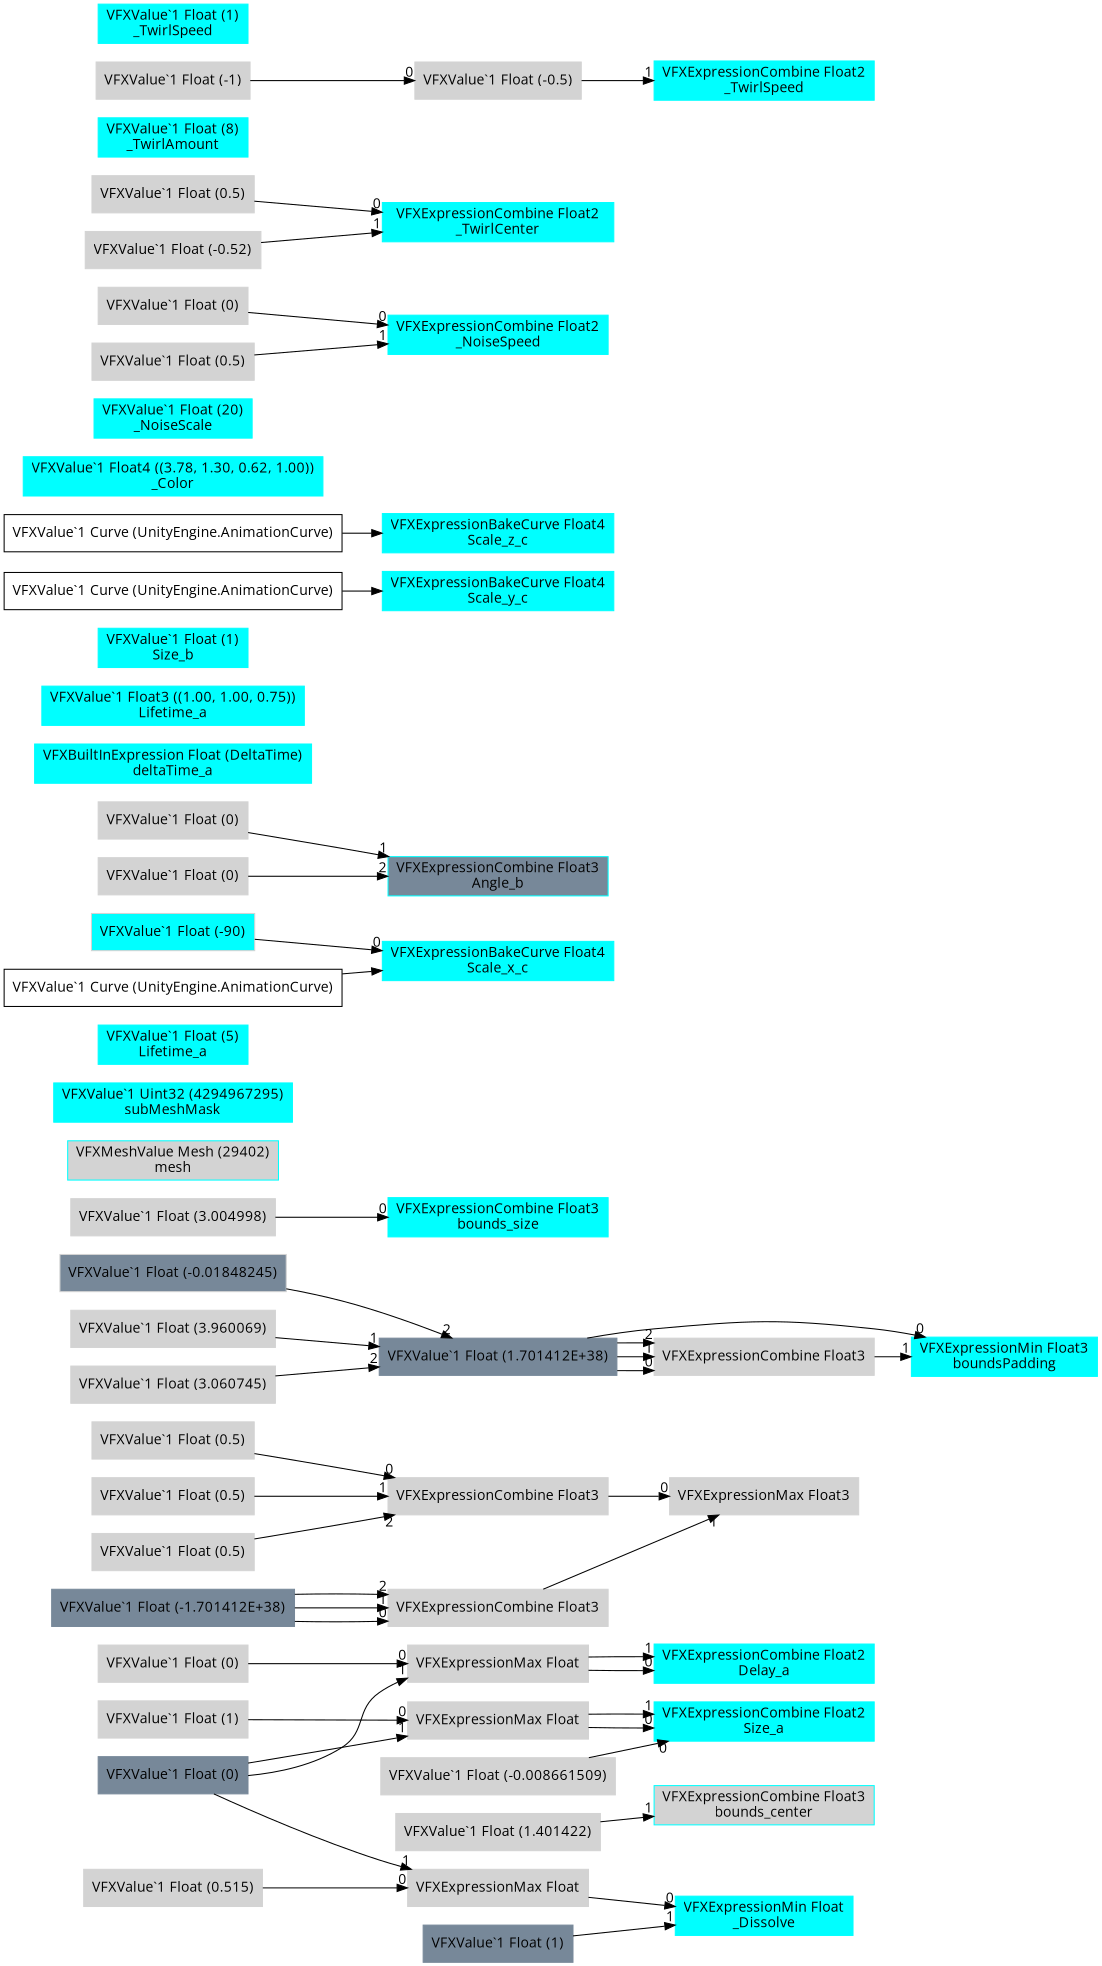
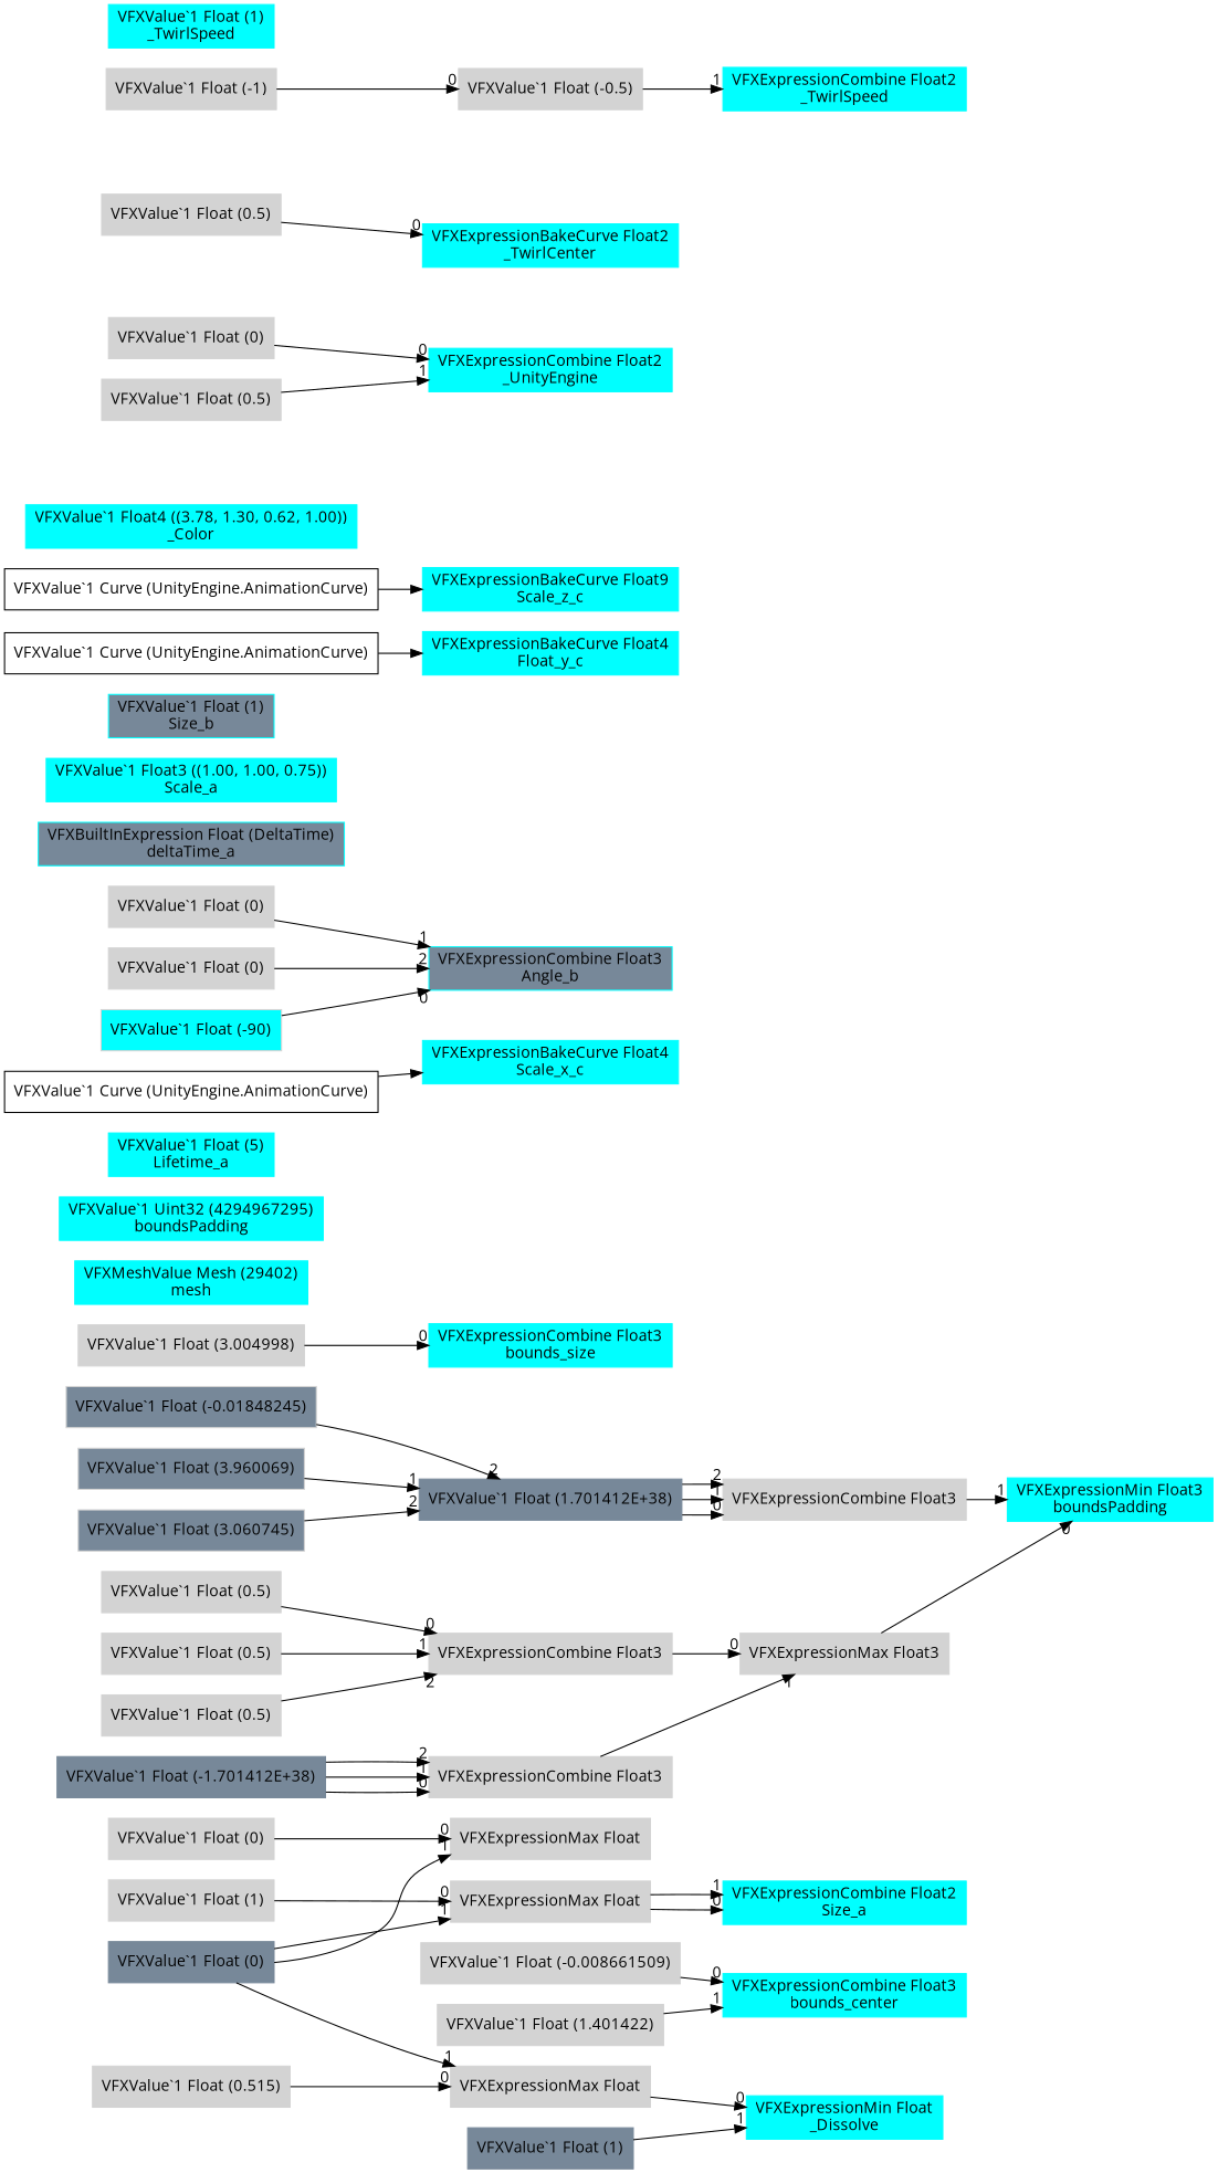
  digraph {
    fontname="Open Sans"
    rankdir=LR
    node [color=lightgray fontname="Open Sans" shape=box style=filled]
    edge [fontname="Open Sans" headlabel=0]
    n1 [color=cyan label="VFXExpressionCombine Float2\nSize_a"]
    n2 [label="VFXExpressionMax Float"]
    n3 [label="VFXValue`1 Float (1)"]
    n4 [color=lightslategray label="VFXValue`1 Float (0)"]
    n5 [label="VFXExpressionMax Float"]
    n6 [label="VFXExpressionMax Float"]
-   n7 [color=cyan label="VFXExpressionCombine Float2\nDelay_a"]
    n8 [color=cyan label="VFXExpressionMin Float\n_Dissolve"]
    n9 [label="VFXValue`1 Float (0)"]
-   n10 [color=cyan label="VFXExpressionCombine Float3\nbounds_center" fillcolor=lightgray]
+   n10 [color=cyan label="VFXExpressionCombine Float3\nbounds_center"]
    n11 [label="VFXValue`1 Float (-0.008661509)"]
    n12 [label="VFXValue`1 Float (1.401422)"]
    n13 [fillcolor=lightslategray label="VFXValue`1 Float (-0.01848245)"]
    n14 [color=lightslategray label="VFXValue`1 Float (1.701412E+38)"]
    n15 [color=cyan label="VFXExpressionCombine Float3\nbounds_size"]
    n16 [label="VFXValue`1 Float (3.004998)"]
-   n17 [label="VFXValue`1 Float (3.960069)"]
-   n18 [label="VFXValue`1 Float (3.060745)"]
+   n17 [label="VFXValue`1 Float (3.960069)" fillcolor=lightslategray]
+   n18 [label="VFXValue`1 Float (3.060745)" fillcolor=lightslategray]
    n19 [color=cyan label="VFXExpressionMin Float3\nboundsPadding"]
    n20 [label="VFXExpressionMax Float3"]
    n21 [label="VFXExpressionCombine Float3"]
    n22 [label="VFXValue`1 Float (0.5)"]
    n23 [label="VFXValue`1 Float (0.5)"]
    n24 [label="VFXValue`1 Float (0.5)"]
    n25 [label="VFXExpressionCombine Float3"]
    n26 [color=lightslategray label="VFXValue`1 Float (-1.701412E+38)"]
    n27 [label="VFXExpressionCombine Float3"]
-   n28 [color=cyan label="VFXMeshValue Mesh (29402)\nmesh" fillcolor=lightgray]
-   n29 [color=cyan label="VFXValue`1 Uint32 (4294967295)\nsubMeshMask"]
+   n28 [color=cyan label="VFXMeshValue Mesh (29402)\nmesh"]
+   n29 [color=cyan label="VFXValue`1 Uint32 (4294967295)\nboundsPadding"]
    n30 [color=cyan label="VFXValue`1 Float (5)\nLifetime_a"]
    n31 [color=cyan fillcolor=lightslategray label="VFXExpressionCombine Float3\nAngle_b"]
    n32 [fillcolor=cyan label="VFXValue`1 Float (-90)"]
    n33 [label="VFXValue`1 Float (0)"]
    n34 [label="VFXValue`1 Float (0)"]
-   n35 [color=cyan label="VFXBuiltInExpression Float (DeltaTime)\ndeltaTime_a"]
-   n36 [color=cyan label="VFXValue`1 Float3 ((1.00, 1.00, 0.75))\nLifetime_a"]
-   n37 [color=cyan label="VFXValue`1 Float (1)\nSize_b"]
+   n35 [color=cyan label="VFXBuiltInExpression Float (DeltaTime)\ndeltaTime_a" fillcolor=lightslategray]
+   n36 [color=cyan label="VFXValue`1 Float3 ((1.00, 1.00, 0.75))\nScale_a"]
+   n37 [color=cyan label="VFXValue`1 Float (1)\nSize_b" fillcolor=lightslategray]
    n38 [color=cyan label="VFXExpressionBakeCurve Float4\nScale_x_c"]
    n39 [label="VFXValue`1 Curve (UnityEngine.AnimationCurve)" color="" style=""]
-   n40 [color=cyan label="VFXExpressionBakeCurve Float4\nScale_y_c"]
+   n40 [color=cyan label="VFXExpressionBakeCurve Float4\nFloat_y_c"]
    n41 [label="VFXValue`1 Curve (UnityEngine.AnimationCurve)" color="" style=""]
-   n42 [color=cyan label="VFXExpressionBakeCurve Float4\nScale_z_c"]
+   n42 [color=cyan label="VFXExpressionBakeCurve Float9\nScale_z_c"]
    n43 [label="VFXValue`1 Curve (UnityEngine.AnimationCurve)" color="" style=""]
    n44 [color=cyan label="VFXValue`1 Float4 ((3.78, 1.30, 0.62, 1.00))\n_Color"]
    n45 [label="VFXValue`1 Float (0.515)"]
    n46 [color=lightslategray label="VFXValue`1 Float (1)"]
-   n47 [color=cyan label="VFXValue`1 Float (20)\n_NoiseScale"]
-   n48 [color=cyan label="VFXExpressionCombine Float2\n_NoiseSpeed"]
+   n48 [color=cyan label="VFXExpressionCombine Float2\n_UnityEngine"]
    n49 [label="VFXValue`1 Float (0)"]
    n50 [label="VFXValue`1 Float (0.5)"]
-   n51 [color=cyan label="VFXExpressionCombine Float2\n_TwirlCenter"]
+   n51 [color=cyan label="VFXExpressionBakeCurve Float2\n_TwirlCenter"]
    n52 [label="VFXValue`1 Float (0.5)"]
-   n53 [label="VFXValue`1 Float (-0.52)"]
-   n54 [color=cyan label="VFXValue`1 Float (8)\n_TwirlAmount"]
    n55 [color=cyan label="VFXExpressionCombine Float2\n_TwirlSpeed"]
    n56 [label="VFXValue`1 Float (-1)"]
    n57 [label="VFXValue`1 Float (-0.5)"]
    n58 [color=cyan label="VFXValue`1 Float (1)\n_TwirlSpeed"]
    n2 -> n1
    n2 -> n1 [headlabel=1]
    n3 -> n2
    n4 -> n2 [headlabel=1]
    n4 -> n5 [headlabel=1]
    n4 -> n6 [headlabel=1]
-   n5 -> n7
-   n5 -> n7 [headlabel=1]
    n6 -> n8
    n9 -> n5
-   n11 -> n1
+   n11 -> n10
    n12 -> n10 [headlabel=1]
    n13 -> n14 [headlabel=2]
    n14 -> n27
    n14 -> n27 [headlabel=1]
    n14 -> n27 [headlabel=2]
    n16 -> n15
    n17 -> n14 [headlabel=1]
    n18 -> n14 [headlabel=2]
-   n14 -> n19
+   n20 -> n19
    n21 -> n20
    n22 -> n21
    n23 -> n21 [headlabel=1]
    n24 -> n21 [headlabel=2]
    n25 -> n20 [headlabel=1]
    n26 -> n25
    n26 -> n25 [headlabel=1]
    n26 -> n25 [headlabel=2]
    n27 -> n19 [headlabel=1]
-   n32 -> n38
+   n32 -> n31
    n33 -> n31 [headlabel=1]
    n34 -> n31 [headlabel=2]
    n39 -> n38 [headlabel=""]
    n41 -> n40 [headlabel=""]
    n43 -> n42 [headlabel=""]
    n45 -> n6
    n46 -> n8 [headlabel=1]
    n49 -> n48
    n50 -> n48 [headlabel=1]
    n52 -> n51
-   n53 -> n51 [headlabel=1]
    n56 -> n57
    n57 -> n55 [headlabel=1]
  }
